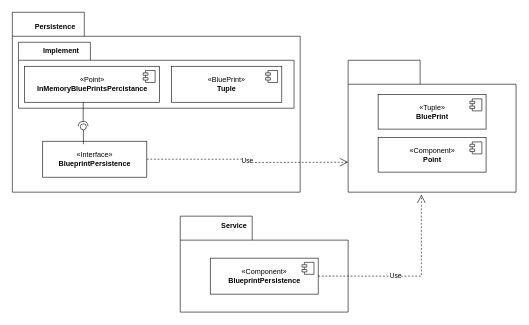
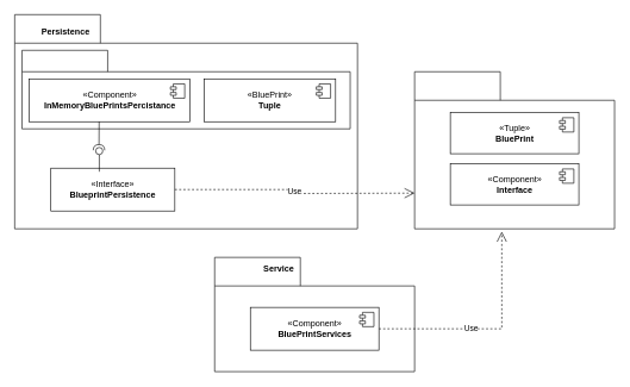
  <mxCell id="0" />
  <mxCell id="1" parent="0" />
  <mxCell id="2" value="" style="group" vertex="1" connectable="0" parent="1"><mxGeometry x="580" y="100" width="280" height="220" as="geometry" /></mxCell>
  <mxCell id="3" value="&lt;h3 style=&quot;border-color: var(--border-color);&quot;&gt;&lt;br&gt;&lt;/h3&gt;" style="shape=folder;fontStyle=1;spacingTop=10;tabWidth=120;tabHeight=40;tabPosition=left;html=1;align=center;noLabel=0;labelPosition=center;verticalLabelPosition=middle;verticalAlign=middle;" vertex="1" parent="2"><mxGeometry width="280" height="220" as="geometry" /></mxCell>
  <mxCell id="4" value="«Tuple»&lt;br&gt;&lt;b style=&quot;border-color: var(--border-color);&quot;&gt;BluePrint&lt;/b&gt;" style="html=1;dropTarget=0;" vertex="1" parent="2"><mxGeometry x="50" y="57.391" width="180" height="57.391" as="geometry" /></mxCell>
  <mxCell id="5" value="" style="shape=module;jettyWidth=8;jettyHeight=4;" vertex="1" parent="4"><mxGeometry x="1" width="20" height="20" relative="1" as="geometry"><mxPoint x="-27" y="7" as="offset" /></mxGeometry></mxCell>
- <mxCell id="6" value="«Component»&lt;br&gt;&lt;b style=&quot;border-color: var(--border-color);&quot;&gt;Point&lt;br&gt;&lt;/b&gt;" style="html=1;dropTarget=0;" vertex="1" parent="2"><mxGeometry x="50" y="129.13" width="180" height="57.391" as="geometry" /></mxCell>
+ <mxCell id="6" value="«Component»&lt;br&gt;&lt;b style=&quot;border-color: var(--border-color);&quot;&gt;Interface&lt;br&gt;&lt;/b&gt;" style="html=1;dropTarget=0;" vertex="1" parent="2"><mxGeometry x="50" y="129.13" width="180" height="57.391" as="geometry" /></mxCell>
  <mxCell id="7" value="" style="shape=module;jettyWidth=8;jettyHeight=4;" vertex="1" parent="6"><mxGeometry x="1" width="20" height="20" relative="1" as="geometry"><mxPoint x="-27" y="7" as="offset" /></mxGeometry></mxCell>
  <mxCell id="8" value="" style="group" vertex="1" connectable="0" parent="1"><mxGeometry x="20" y="20" width="480" height="300" as="geometry" /></mxCell>
  <mxCell id="9" value="" style="group" vertex="1" connectable="0" parent="8"><mxGeometry width="480.0" height="300" as="geometry" /></mxCell>
  <mxCell id="10" value="&lt;h3 style=&quot;border-color: var(--border-color);&quot;&gt;&lt;br&gt;&lt;/h3&gt;" style="shape=folder;fontStyle=1;spacingTop=10;tabWidth=120;tabHeight=40;tabPosition=left;html=1;align=center;noLabel=0;labelPosition=center;verticalLabelPosition=middle;verticalAlign=middle;" vertex="1" parent="9"><mxGeometry width="480.0" height="300" as="geometry" /></mxCell>
  <mxCell id="11" value="&lt;h3 style=&quot;border-color: var(--border-color);&quot;&gt;&lt;br&gt;&lt;/h3&gt;" style="shape=folder;fontStyle=1;spacingTop=10;tabWidth=120;tabHeight=30;tabPosition=left;html=1;align=center;noLabel=0;labelPosition=center;verticalLabelPosition=middle;verticalAlign=middle;" vertex="1" parent="9"><mxGeometry x="10.213" y="50" width="459.574" height="110" as="geometry" /></mxCell>
  <mxCell id="12" value="«BluePrint»&lt;br&gt;&lt;b style=&quot;border-color: var(--border-color);&quot;&gt;Tuple&lt;br&gt;&lt;/b&gt;" style="html=1;dropTarget=0;" vertex="1" parent="9"><mxGeometry x="265.532" y="90" width="183.83" height="60" as="geometry" /></mxCell>
  <mxCell id="13" value="" style="shape=module;jettyWidth=8;jettyHeight=4;" vertex="1" parent="12"><mxGeometry x="1" width="20" height="20" relative="1" as="geometry"><mxPoint x="-27" y="7" as="offset" /></mxGeometry></mxCell>
  <mxCell id="14" value="" style="group" vertex="1" connectable="0" parent="8"><mxGeometry x="20.426" y="5" width="224.681" height="275" as="geometry" /></mxCell>
  <mxCell id="15" value="«Interface»&lt;br style=&quot;border-color: var(--border-color);&quot;&gt;&lt;b style=&quot;border-color: var(--border-color);&quot;&gt;BlueprintPersistence&lt;/b&gt;" style="html=1;" parent="14" vertex="1"><mxGeometry x="30.213" y="210" width="173.617" height="60" as="geometry" /></mxCell>
  <mxCell id="16" value="&lt;b&gt;Persistence&lt;/b&gt;" style="text;html=1;strokeColor=none;fillColor=none;align=center;verticalAlign=middle;whiteSpace=wrap;rounded=0;" vertex="1" parent="14"><mxGeometry x="20.213" y="5" width="61.277" height="30" as="geometry" /></mxCell>
- <mxCell id="17" value="&lt;b&gt;Implement&lt;/b&gt;" style="text;html=1;strokeColor=none;fillColor=none;align=center;verticalAlign=middle;whiteSpace=wrap;rounded=0;" vertex="1" parent="14"><mxGeometry x="30.638" y="45" width="61.277" height="30" as="geometry" /></mxCell>
- <mxCell id="18" value="«Point»&lt;br&gt;&lt;b style=&quot;border-color: var(--border-color);&quot;&gt;InMemoryBluePrintsPercistance&lt;/b&gt;" style="html=1;dropTarget=0;" vertex="1" parent="14"><mxGeometry y="85" width="224.681" height="60" as="geometry" /></mxCell>
+ <mxCell id="18" value="«Component»&lt;br&gt;&lt;b style=&quot;border-color: var(--border-color);&quot;&gt;InMemoryBluePrintsPercistance&lt;/b&gt;" style="html=1;dropTarget=0;" vertex="1" parent="14"><mxGeometry y="85" width="224.681" height="60" as="geometry" /></mxCell>
  <mxCell id="19" value="" style="shape=module;jettyWidth=8;jettyHeight=4;" vertex="1" parent="18"><mxGeometry x="1" width="20" height="20" relative="1" as="geometry"><mxPoint x="-27" y="7" as="offset" /></mxGeometry></mxCell>
  <mxCell id="20" value="" style="rounded=0;orthogonalLoop=1;jettySize=auto;html=1;endArrow=none;endFill=0;sketch=0;sourcePerimeterSpacing=0;targetPerimeterSpacing=0;" edge="1" parent="14"><mxGeometry relative="1" as="geometry"><mxPoint x="98.043" y="215" as="sourcePoint" /><mxPoint x="98.043" y="191" as="targetPoint" /></mxGeometry></mxCell>
  <mxCell id="21" value="" style="ellipse;whiteSpace=wrap;html=1;align=center;aspect=fixed;resizable=0;points=[];outlineConnect=0;sketch=0;" vertex="1" parent="14"><mxGeometry x="92.936" y="181" width="10" height="10" as="geometry" /></mxCell>
  <mxCell id="22" value="" style="rounded=0;orthogonalLoop=1;jettySize=auto;html=1;endArrow=halfCircle;endFill=0;endSize=6;strokeWidth=1;sketch=0;edgeStyle=elbowEdgeStyle;exitX=0.449;exitY=1.047;exitDx=0;exitDy=0;exitPerimeter=0;" edge="1" parent="14"><mxGeometry relative="1" as="geometry"><mxPoint x="97.818" y="144.82" as="sourcePoint" /><mxPoint x="98.043" y="185" as="targetPoint" /></mxGeometry></mxCell>
  <mxCell id="23" value="" style="group" vertex="1" connectable="0" parent="1"><mxGeometry x="300" y="360" width="280" height="160" as="geometry" /></mxCell>
  <mxCell id="24" value="&lt;h3 style=&quot;border-color: var(--border-color);&quot;&gt;&lt;br&gt;&lt;/h3&gt;" style="shape=folder;fontStyle=1;spacingTop=10;tabWidth=120;tabHeight=40;tabPosition=left;html=1;align=center;noLabel=0;labelPosition=center;verticalLabelPosition=middle;verticalAlign=middle;" vertex="1" parent="23"><mxGeometry width="280" height="160" as="geometry" /></mxCell>
  <mxCell id="25" value="&lt;b&gt;Service&lt;/b&gt;" style="text;html=1;strokeColor=none;fillColor=none;align=center;verticalAlign=middle;whiteSpace=wrap;rounded=0;" vertex="1" parent="23"><mxGeometry x="60" y="6.957" width="60" height="20.87" as="geometry" /></mxCell>
- <mxCell id="26" value="«Component»&lt;br&gt;&lt;b&gt;BlueprintPersistence&lt;/b&gt;" style="html=1;dropTarget=0;" vertex="1" parent="23"><mxGeometry x="50" y="70" width="180" height="60" as="geometry" /></mxCell>
+ <mxCell id="26" value="«Component»&lt;br&gt;&lt;b&gt;BluePrintServices&lt;/b&gt;" style="html=1;dropTarget=0;" vertex="1" parent="23"><mxGeometry x="50" y="70" width="180" height="60" as="geometry" /></mxCell>
  <mxCell id="27" value="" style="shape=module;jettyWidth=8;jettyHeight=4;" vertex="1" parent="26"><mxGeometry x="1" width="20" height="20" relative="1" as="geometry"><mxPoint x="-27" y="7" as="offset" /></mxGeometry></mxCell>
  <mxCell id="28" value="Use" style="endArrow=open;endSize=12;dashed=1;html=1;rounded=0;exitX=1;exitY=0.5;exitDx=0;exitDy=0;edgeStyle=orthogonalEdgeStyle;" edge="1" parent="1" source="15"><mxGeometry width="160" relative="1" as="geometry"><mxPoint x="260" y="280" as="sourcePoint" /><mxPoint x="580" y="270" as="targetPoint" /></mxGeometry></mxCell>
  <mxCell id="29" value="Use" style="endArrow=open;endSize=12;dashed=1;html=1;rounded=0;exitX=1;exitY=0.5;exitDx=0;exitDy=0;entryX=0.436;entryY=1.018;entryDx=0;entryDy=0;entryPerimeter=0;edgeStyle=orthogonalEdgeStyle;" edge="1" parent="1" source="26" target="3"><mxGeometry x="-0.156" width="160" relative="1" as="geometry"><mxPoint x="310" y="330" as="sourcePoint" /><mxPoint x="470" y="330" as="targetPoint" /><mxPoint x="-1" as="offset" /></mxGeometry></mxCell>
